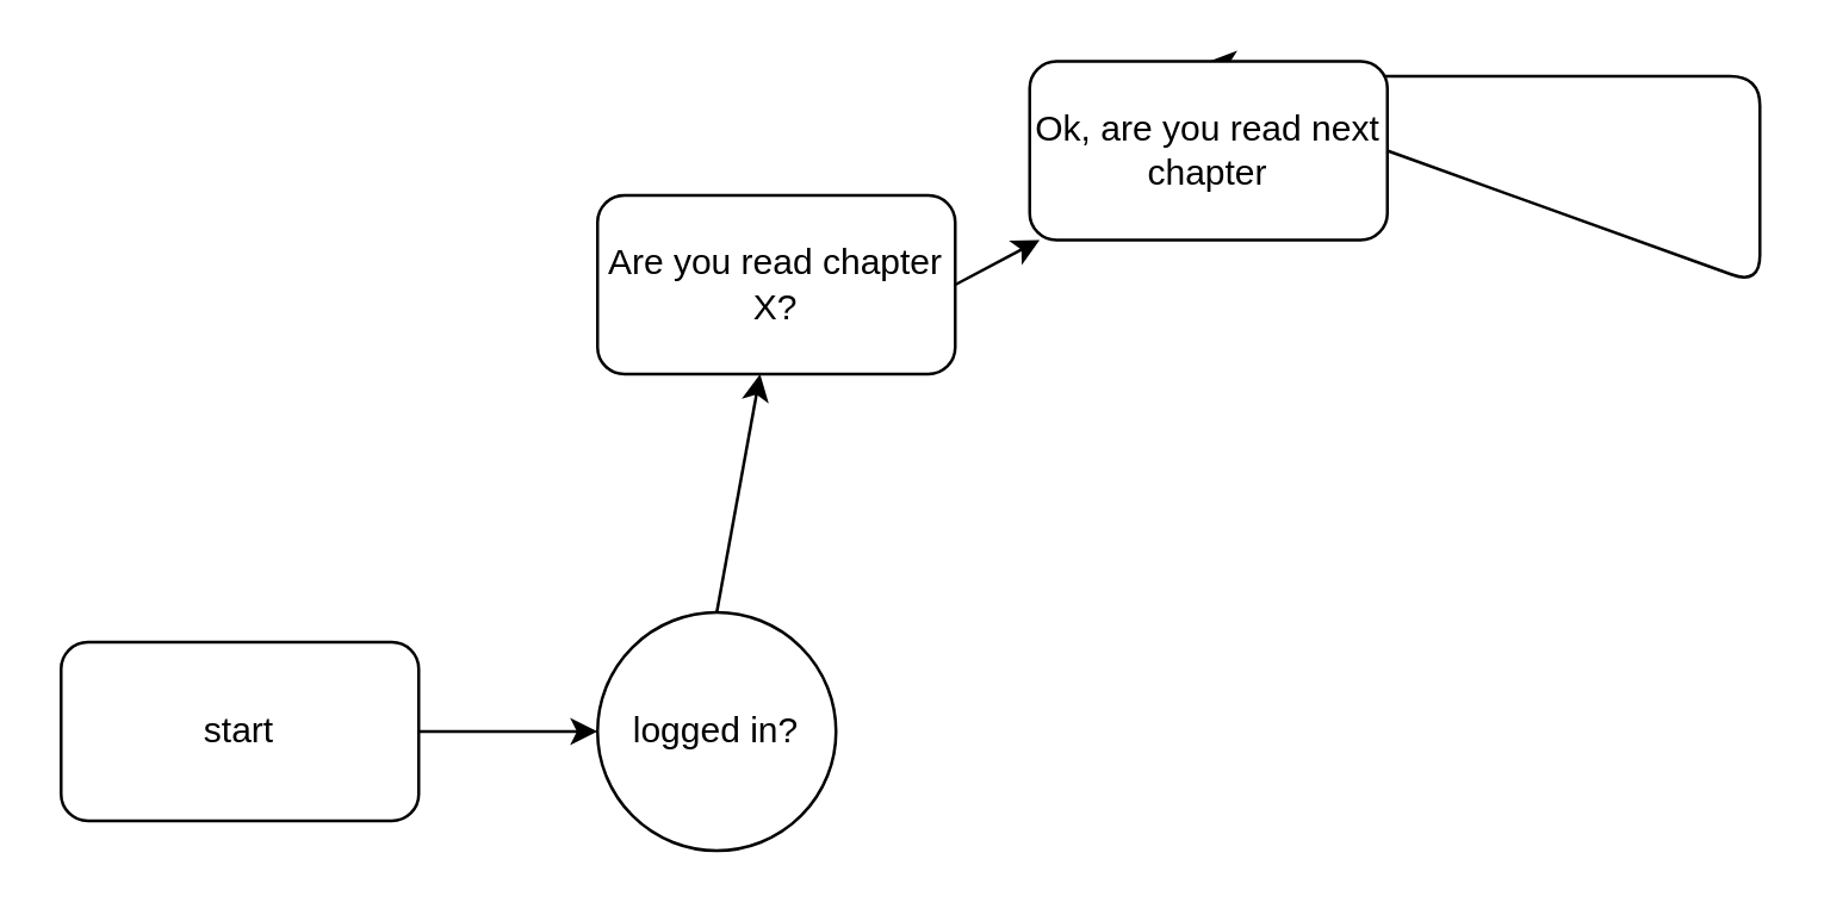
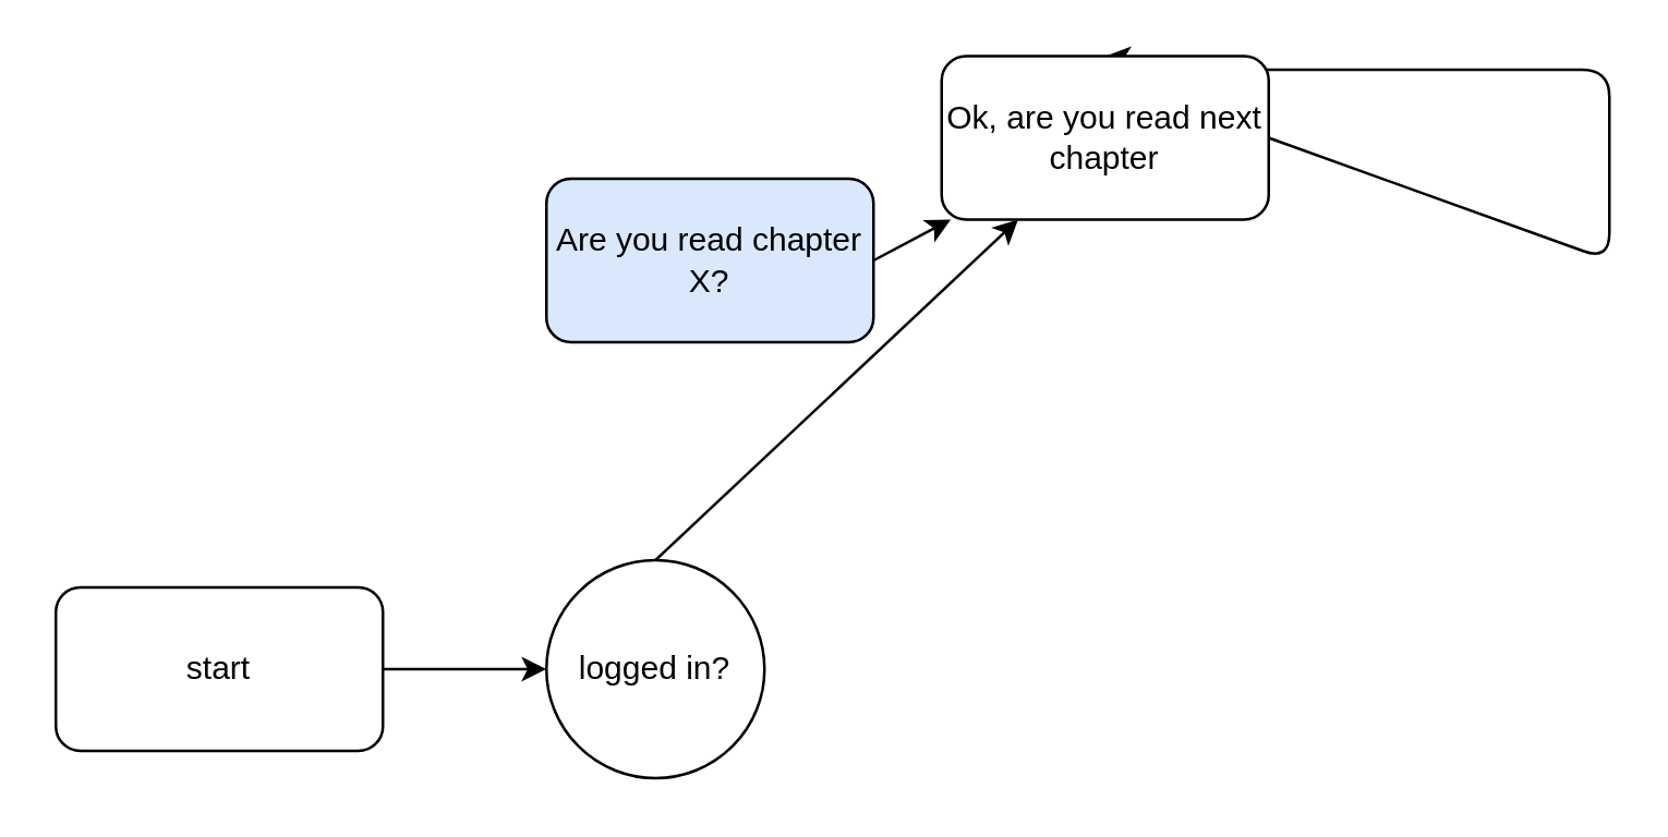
  <mxCell id="0" />
  <mxCell id="1" parent="0" />
  <mxCell id="2" value="" style="edgeStyle=none;html=1;" edge="1" parent="1" source="3" target="5"><mxGeometry relative="1" as="geometry"><mxPoint x="220" y="315" as="targetPoint" /></mxGeometry></mxCell>
  <mxCell id="3" value="start" style="rounded=1;whiteSpace=wrap;html=1;" vertex="1" parent="1"><mxGeometry x="20" y="215" width="120" height="60" as="geometry" /></mxCell>
- <mxCell id="4" style="edgeStyle=none;html=1;exitX=0.5;exitY=0;exitDx=0;exitDy=0;" edge="1" parent="1" source="5" target="8"><mxGeometry relative="1" as="geometry"><mxPoint x="260" y="145" as="targetPoint" /></mxGeometry></mxCell>
+ <mxCell id="4" style="edgeStyle=none;html=1;exitX=0.5;exitY=0;exitDx=0;exitDy=0;" edge="1" parent="1" source="5" target="10"><mxGeometry relative="1" as="geometry"><mxPoint x="260" y="145" as="targetPoint" /></mxGeometry></mxCell>
  <mxCell id="5" value="logged in?" style="ellipse;whiteSpace=wrap;html=1;" vertex="1" parent="1"><mxGeometry x="200" y="205" width="80" height="80" as="geometry" /></mxCell>
  <mxCell id="6" style="edgeStyle=none;html=1;" edge="1" parent="1" source="8"><mxGeometry relative="1" as="geometry"><mxPoint x="320" y="95" as="targetPoint" /></mxGeometry></mxCell>
  <mxCell id="7" style="edgeStyle=none;html=1;exitX=1;exitY=0.5;exitDx=0;exitDy=0;" edge="1" parent="1" source="8" target="10"><mxGeometry relative="1" as="geometry"><mxPoint x="400" y="95" as="targetPoint" /></mxGeometry></mxCell>
- <mxCell id="8" value="Are you read chapter X?" style="rounded=1;whiteSpace=wrap;html=1;" vertex="1" parent="1"><mxGeometry x="200" y="65" width="120" height="60" as="geometry" /></mxCell>
+ <mxCell id="8" value="Are you read chapter X?" style="rounded=1;whiteSpace=wrap;html=1;fillColor=#dae8fc;" vertex="1" parent="1"><mxGeometry x="200" y="65" width="120" height="60" as="geometry" /></mxCell>
  <mxCell id="9" style="edgeStyle=none;html=1;exitX=1;exitY=0.5;exitDx=0;exitDy=0;entryX=0.5;entryY=0;entryDx=0;entryDy=0;" edge="1" parent="1" source="10" target="10"><mxGeometry relative="1" as="geometry"><mxPoint x="470" y="215" as="targetPoint" /><Array as="points"><mxPoint x="590" y="95" /><mxPoint x="590" y="25" /><mxPoint x="450" y="25" /></Array></mxGeometry></mxCell>
  <mxCell id="10" value="Ok, are you read next chapter" style="rounded=1;whiteSpace=wrap;html=1;" vertex="1" parent="1"><mxGeometry x="345" y="20" width="120" height="60" as="geometry" /></mxCell>
